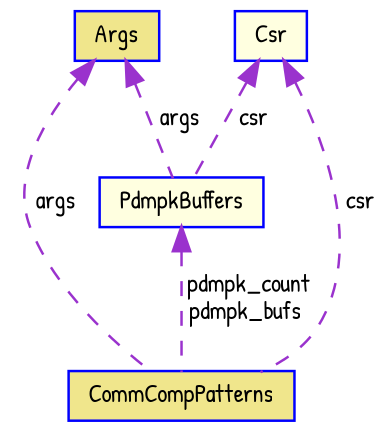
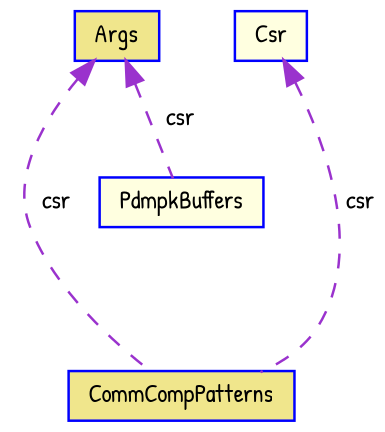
  digraph {
    fontname="Patrick Hand"
    node [color=blue fillcolor=khaki fontname="Patrick Hand" fontsize=10 shape=record style=filled]
    edge [color=darkorchid3 dir=back fontname="Patrick Hand" fontsize=10 labelfontname=Helvetica labelfontsize=10 style=dashed]
    n1 [fontcolor=black height=0.2 label=CommCompPatterns width=0.4]
    n2 [fillcolor=lightyellow height=0.2 label=PdmpkBuffers width=0.4]
    n3 [height=0.2 label=Args width=0.4]
    n4 [fillcolor=lightyellow height=0.2 label=Csr width=0.4]
-   n2 -> n1 [label=" pdmpk_count\npdmpk_bufs"]
-   n3 -> n1 [label=" args"]
-   n3 -> n2 [label=" args"]
+   n3 -> n1 [label=" csr"]
+   n3 -> n2 [label=" csr"]
    n4 -> n1 [label=" csr"]
-   n4 -> n2 [label=" csr"]
  }
